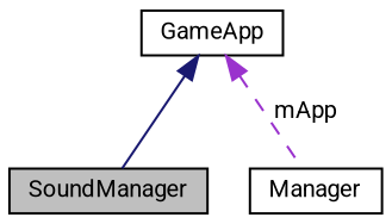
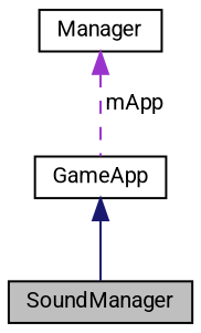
  digraph {
    fontname=Roboto
    node [color=black fillcolor=white fontname=Roboto fontsize=10 shape=record style=filled]
    edge [dir=back fontname=Roboto fontsize=10 labelfontname=Helvetica labelfontsize=10]
    n1 [fillcolor=grey75 fontcolor=black height=0.2 label=SoundManager width=0.4]
    n2 [height=0.2 label=Manager width=0.4]
    n3 [height=0.2 label=GameApp width=0.4]
    n3 -> n1 [color=midnightblue style=solid]
-   n3 -> n2 [color=darkorchid3 label=" mApp" style=dashed]
+   n2 -> n3 [color=darkorchid3 label=" mApp" style=dashed]
  }
